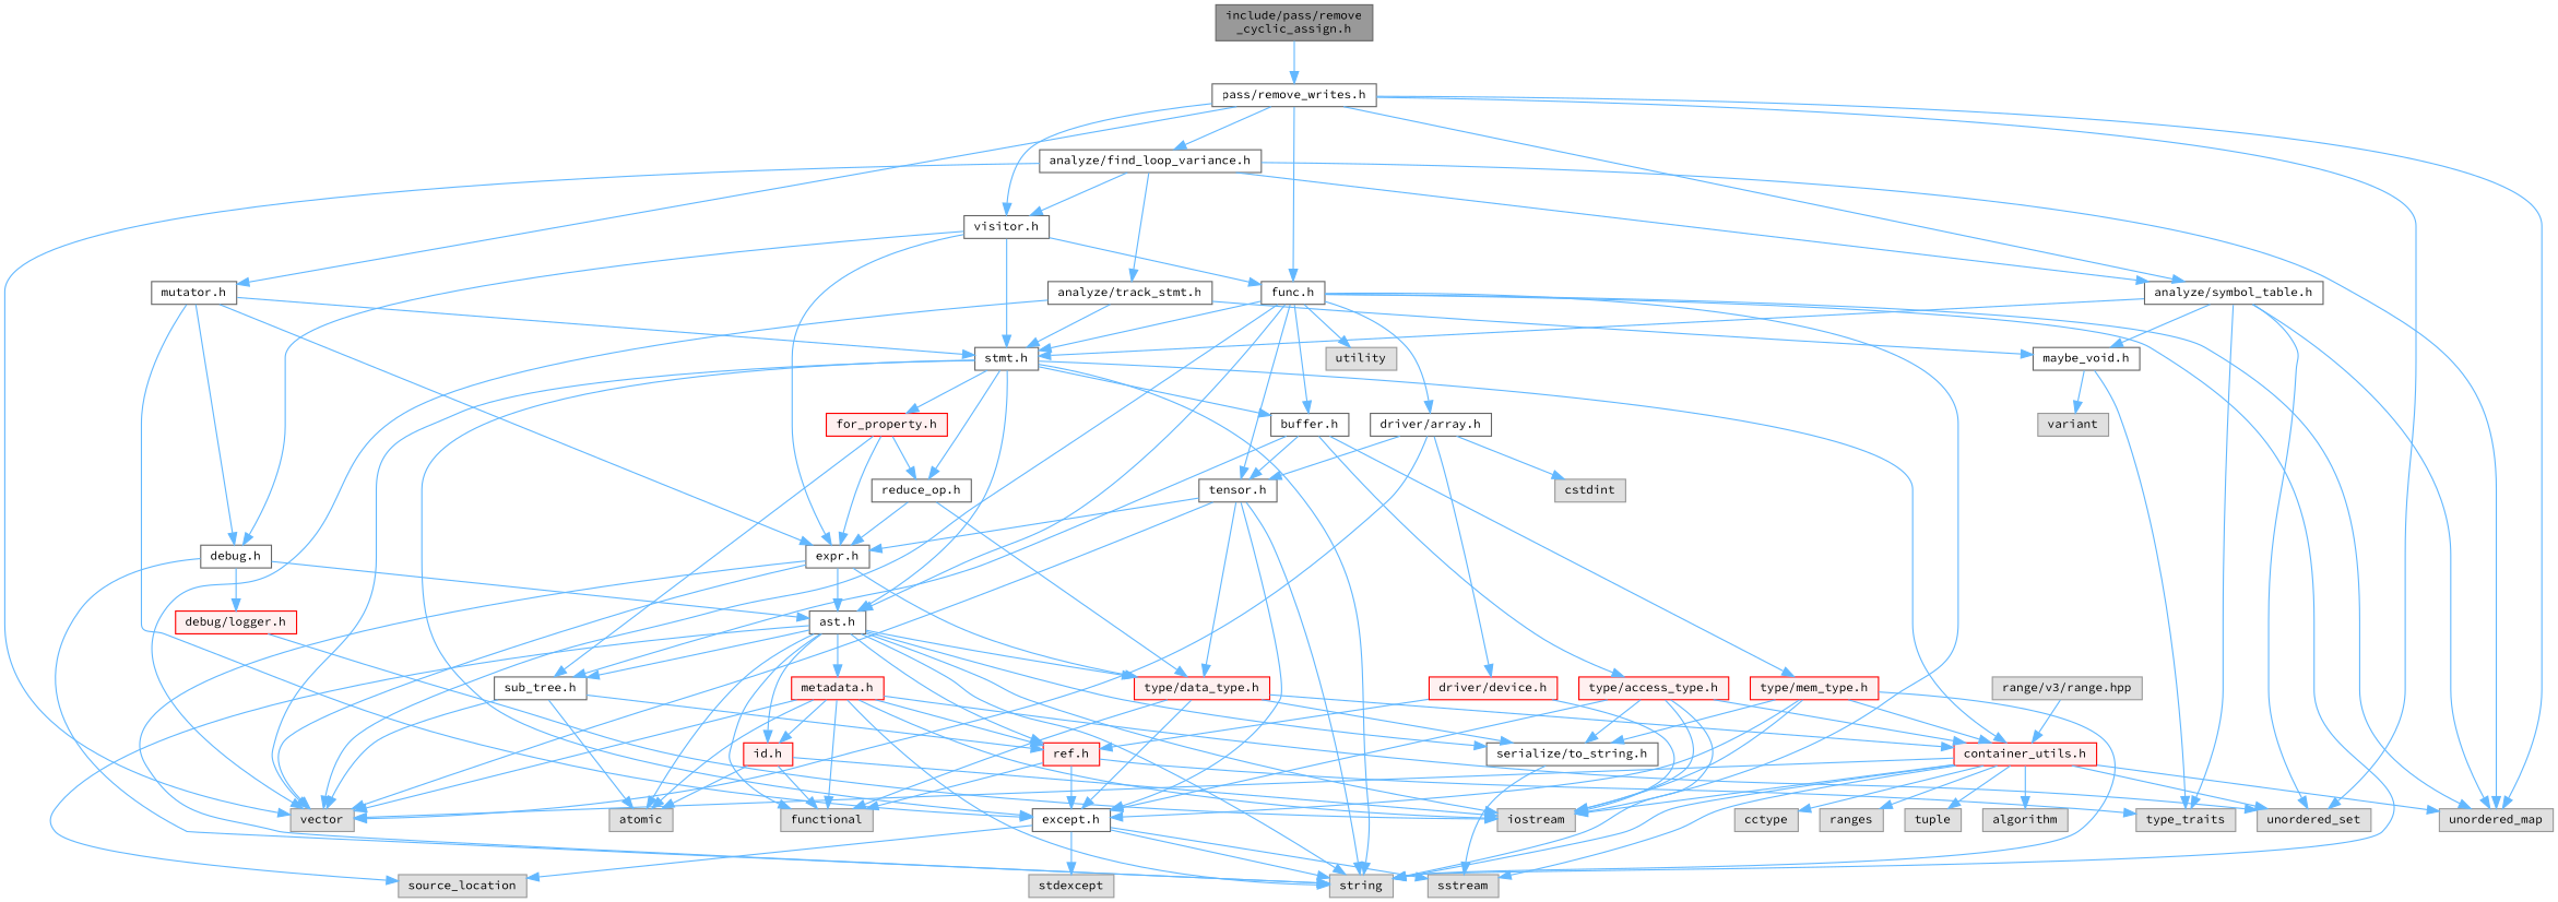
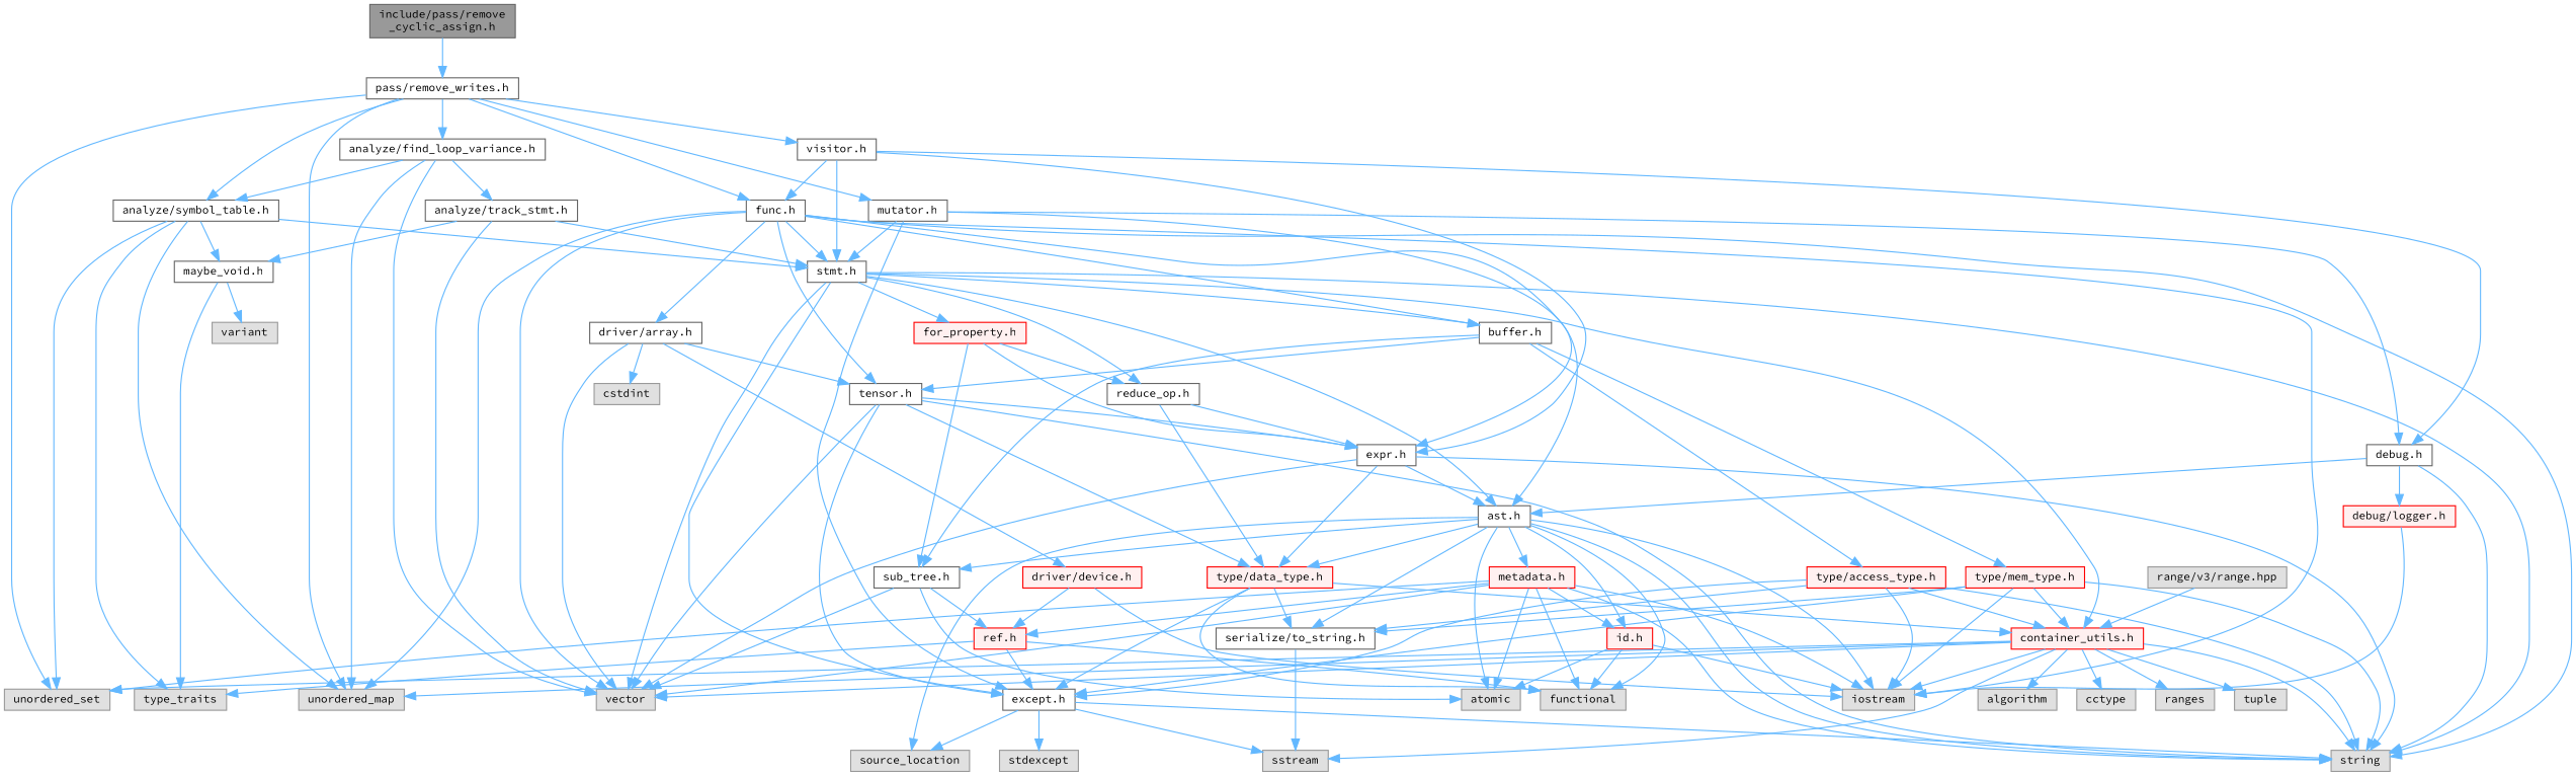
  digraph {
    fontname="Source Code Pro"
    node [color=grey40 fillcolor=white fontname="Source Code Pro" fontsize=10 shape=box style=filled]
    edge [color=steelblue1 fontname="Source Code Pro" fontsize=10 labelfontname=Helvetica labelfontsize=10 style=solid]
    n1 [color=gray40 fillcolor=grey60 fontcolor=black height=0.2 label="include/pass/remove\l_cyclic_assign.h" width=0.4]
    n2 [height=0.2 label="pass/remove_writes.h" width=0.4]
    n3 [color=grey60 fillcolor="#E0E0E0" height=0.2 label=unordered_map width=0.4]
    n4 [color=grey60 fillcolor="#E0E0E0" height=0.2 label=unordered_set width=0.4]
    n5 [height=0.2 label="analyze/find_loop_variance.h" width=0.4]
    n6 [height=0.2 label="analyze/symbol_table.h" width=0.4]
    n7 [height=0.2 label="visitor.h" width=0.4]
    n8 [height=0.2 label="func.h" width=0.4]
    n9 [height=0.2 label="mutator.h" width=0.4]
    n10 [color=grey60 fillcolor="#E0E0E0" height=0.2 label=vector width=0.4]
    n11 [height=0.2 label="analyze/track_stmt.h" width=0.4]
    n12 [color=grey60 fillcolor="#E0E0E0" height=0.2 label=type_traits width=0.4]
    n13 [height=0.2 label="maybe_void.h" width=0.4]
    n14 [height=0.2 label="stmt.h" width=0.4]
    n15 [height=0.2 label="expr.h" width=0.4]
    n16 [height=0.2 label="debug.h" width=0.4]
    n17 [color=grey60 fillcolor="#E0E0E0" height=0.2 label=string width=0.4]
    n18 [height=0.2 label="ast.h" width=0.4]
    n19 [height=0.2 label="buffer.h" width=0.4]
    n20 [color=grey60 fillcolor="#E0E0E0" height=0.2 label=iostream width=0.4]
    n21 [height=0.2 label="tensor.h" width=0.4]
-   n22 [color=grey60 fillcolor="#E0E0E0" height=0.2 label=utility width=0.4]
    n23 [height=0.2 label="driver/array.h" width=0.4]
    n24 [height=0.2 label="except.h" width=0.4]
    n25 [color=grey60 fillcolor="#E0E0E0" height=0.2 label=variant width=0.4]
    n26 [color=red fillcolor="#FFF0F0" height=0.2 label="container_utils.h" width=0.4]
    n27 [color=red fillcolor="#FFF0F0" height=0.2 label="for_property.h" width=0.4]
    n28 [height=0.2 label="reduce_op.h" width=0.4]
    n29 [color=grey60 fillcolor="#E0E0E0" height=0.2 label=atomic width=0.4]
    n30 [color=grey60 fillcolor="#E0E0E0" height=0.2 label=functional width=0.4]
    n31 [color=grey60 fillcolor="#E0E0E0" height=0.2 label=source_location width=0.4]
    n32 [color=red fillcolor="#FFF0F0" height=0.2 label="id.h" width=0.4]
    n33 [color=red fillcolor="#FFF0F0" height=0.2 label="metadata.h" width=0.4]
    n34 [color=red fillcolor="#FFF0F0" height=0.2 label="ref.h" width=0.4]
    n35 [height=0.2 label="serialize/to_string.h" width=0.4]
    n36 [height=0.2 label="sub_tree.h" width=0.4]
    n37 [color=red fillcolor="#FFF0F0" height=0.2 label="type/data_type.h" width=0.4]
    n38 [color=grey60 fillcolor="#E0E0E0" height=0.2 label=sstream width=0.4]
    n39 [color=grey60 fillcolor="#E0E0E0" height=0.2 label=stdexcept width=0.4]
    n40 [color=grey60 fillcolor="#E0E0E0" height=0.2 label=algorithm width=0.4]
    n41 [color=grey60 fillcolor="#E0E0E0" height=0.2 label=cctype width=0.4]
    n42 [color=grey60 fillcolor="#E0E0E0" height=0.2 label=ranges width=0.4]
    n43 [color=grey60 fillcolor="#E0E0E0" height=0.2 label=tuple width=0.4]
    n44 [color=red fillcolor="#FFF0F0" height=0.2 label="type/access_type.h" width=0.4]
    n45 [color=red fillcolor="#FFF0F0" height=0.2 label="type/mem_type.h" width=0.4]
    n46 [color=grey60 fillcolor="#E0E0E0" height=0.2 label="range/v3/range.hpp" width=0.4]
    n47 [color=red fillcolor="#FFF0F0" height=0.2 label="debug/logger.h" width=0.4]
    n48 [color=grey60 fillcolor="#E0E0E0" height=0.2 label=cstdint width=0.4]
    n49 [color=red fillcolor="#FFF0F0" height=0.2 label="driver/device.h" width=0.4]
    n1 -> n2
    n2 -> n3
    n2 -> n4
    n2 -> n5
    n2 -> n6
    n2 -> n7
    n2 -> n8
    n2 -> n9
    n5 -> n3
    n5 -> n6
-   n5 -> n7
    n5 -> n10
    n5 -> n11
    n6 -> n3
    n6 -> n4
    n6 -> n12
    n6 -> n13
    n6 -> n14
    n7 -> n8
    n7 -> n14
    n7 -> n15
    n7 -> n16
    n8 -> n3
    n8 -> n10
    n8 -> n14
    n8 -> n17
    n8 -> n18
    n8 -> n19
    n8 -> n20
    n8 -> n21
-   n8 -> n22
    n8 -> n23
    n9 -> n14
    n9 -> n15
    n9 -> n16
    n9 -> n24
    n11 -> n10
    n11 -> n13
    n11 -> n14
    n13 -> n12
    n13 -> n25
    n14 -> n10
    n14 -> n17
    n14 -> n18
    n14 -> n19
    n14 -> n24
    n14 -> n26
    n14 -> n27
    n14 -> n28
    n15 -> n10
    n15 -> n17
    n15 -> n18
    n15 -> n37
    n16 -> n17
    n16 -> n18
    n16 -> n47
    n18 -> n17
    n18 -> n20
    n18 -> n29
    n18 -> n30
    n18 -> n31
    n18 -> n32
    n18 -> n33
-   n18 -> n34
    n18 -> n35
    n18 -> n36
    n18 -> n37
    n19 -> n21
    n19 -> n36
    n19 -> n44
    n19 -> n45
    n21 -> n10
    n21 -> n15
    n21 -> n17
    n21 -> n24
    n21 -> n37
    n23 -> n10
    n23 -> n21
    n23 -> n48
    n23 -> n49
    n24 -> n17
    n24 -> n31
    n24 -> n38
    n24 -> n39
    n26 -> n3
    n26 -> n4
    n26 -> n10
    n26 -> n17
    n26 -> n20
    n26 -> n38
    n26 -> n40
    n26 -> n41
    n26 -> n42
    n26 -> n43
    n27 -> n15
    n27 -> n28
    n27 -> n36
    n28 -> n15
    n28 -> n37
    n32 -> n20
    n32 -> n29
    n32 -> n30
    n33 -> n4
    n33 -> n10
    n33 -> n17
    n33 -> n20
    n33 -> n29
    n33 -> n30
    n33 -> n32
    n33 -> n34
    n34 -> n12
    n34 -> n24
    n34 -> n30
    n35 -> n38
    n36 -> n10
    n36 -> n29
    n36 -> n34
    n37 -> n24
    n37 -> n26
    n37 -> n30
    n37 -> n35
    n44 -> n17
    n44 -> n20
    n44 -> n24
    n44 -> n26
    n44 -> n35
    n45 -> n17
    n45 -> n20
    n45 -> n24
    n45 -> n26
    n45 -> n35
    n46 -> n26
    n47 -> n20
    n49 -> n20
    n49 -> n34
  }
